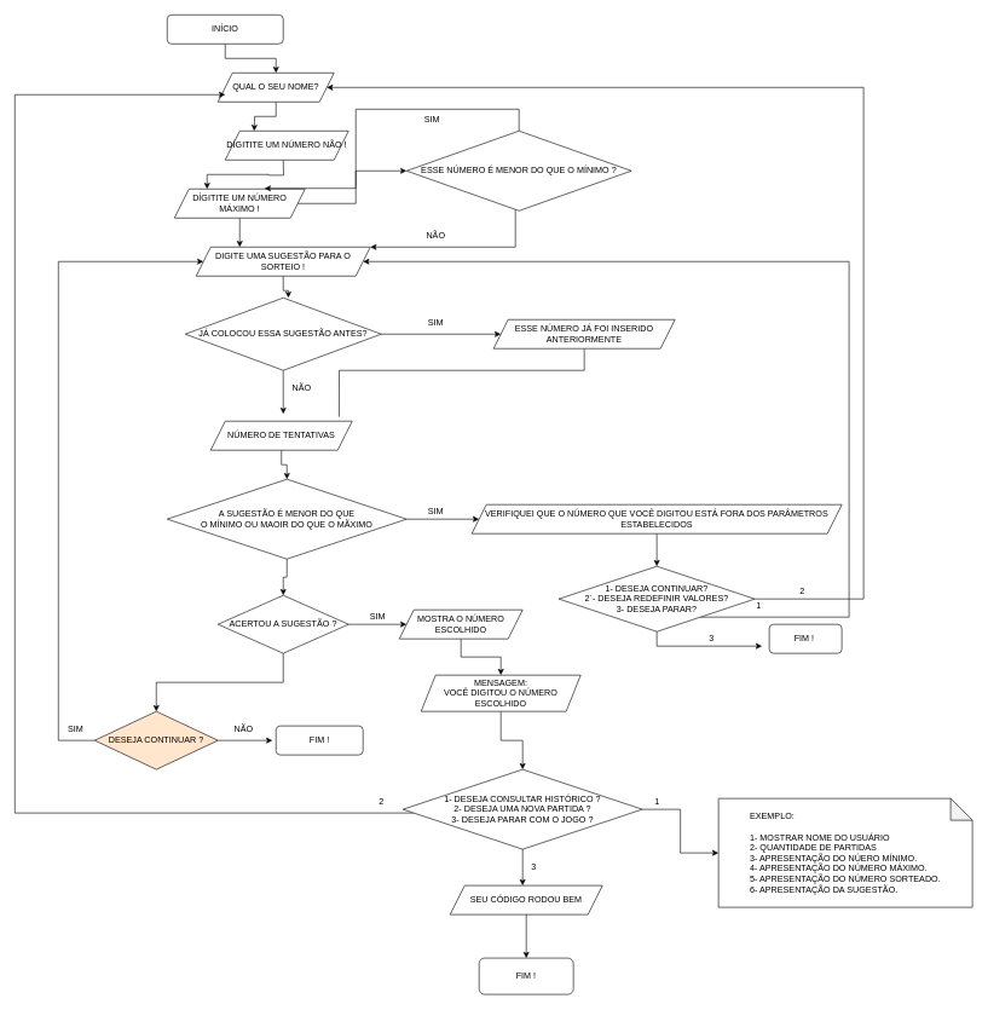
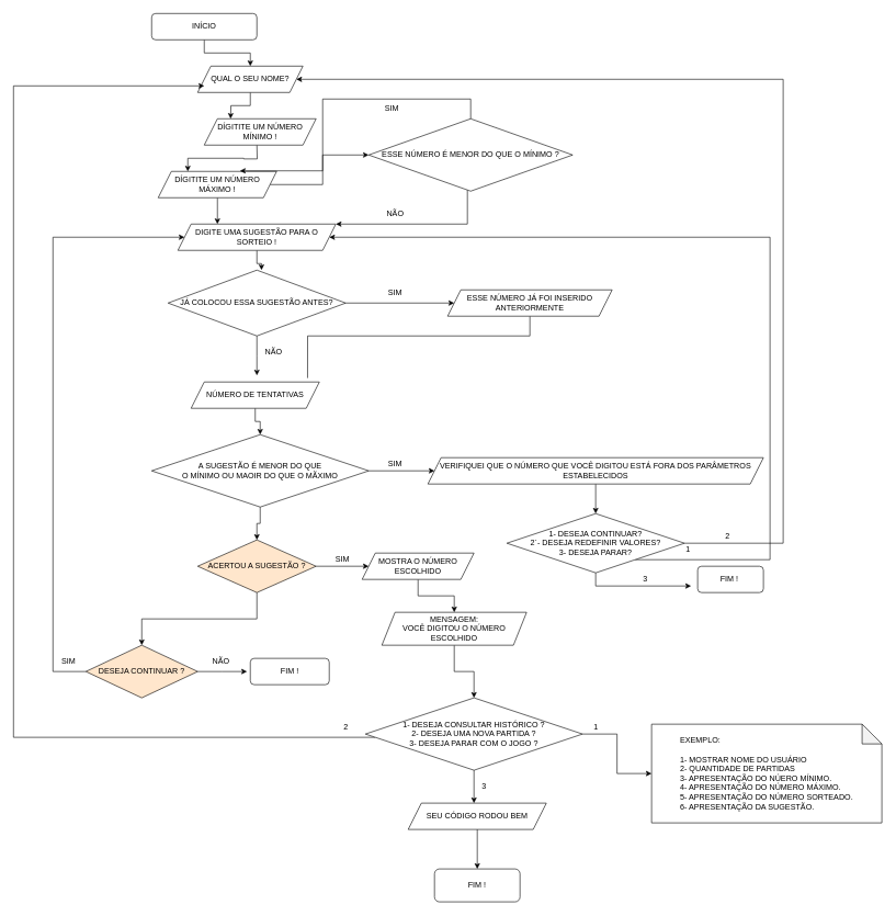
  <mxCell id="0" />
  <mxCell id="1" parent="0" />
  <mxCell id="2" style="edgeStyle=orthogonalEdgeStyle;rounded=0;orthogonalLoop=1;jettySize=auto;html=1;entryX=0.5;entryY=0;entryDx=0;entryDy=0;" parent="1" source="3" target="5" edge="1"><mxGeometry relative="1" as="geometry" /></mxCell>
  <mxCell id="3" value="INÍCIO" style="rounded=1;whiteSpace=wrap;html=1;" parent="1" vertex="1"><mxGeometry x="230" y="20" width="160" height="40" as="geometry" /></mxCell>
  <mxCell id="4" style="edgeStyle=orthogonalEdgeStyle;rounded=0;orthogonalLoop=1;jettySize=auto;html=1;entryX=0.25;entryY=0;entryDx=0;entryDy=0;" parent="1" source="5" edge="1"><mxGeometry relative="1" as="geometry"><mxPoint x="350" y="180" as="targetPoint" /></mxGeometry></mxCell>
  <mxCell id="5" value="QUAL O SEU NOME?" style="shape=parallelogram;perimeter=parallelogramPerimeter;whiteSpace=wrap;html=1;fixedSize=1;" parent="1" vertex="1"><mxGeometry x="300" y="100" width="160" height="40" as="geometry" /></mxCell>
  <mxCell id="6" style="edgeStyle=orthogonalEdgeStyle;rounded=0;orthogonalLoop=1;jettySize=auto;html=1;entryX=0.25;entryY=0;entryDx=0;entryDy=0;" parent="1" source="8" target="11" edge="1"><mxGeometry relative="1" as="geometry" /></mxCell>
  <mxCell id="7" style="edgeStyle=orthogonalEdgeStyle;rounded=0;orthogonalLoop=1;jettySize=auto;html=1;" edge="1" parent="1" source="8" target="63"><mxGeometry relative="1" as="geometry" /></mxCell>
  <mxCell id="8" value="DÍGITITE UM NÚMERO MÁXIMO !" style="shape=parallelogram;perimeter=parallelogramPerimeter;whiteSpace=wrap;html=1;fixedSize=1;" parent="1" vertex="1"><mxGeometry x="240" y="260" width="180" height="40" as="geometry" /></mxCell>
  <mxCell id="9" style="edgeStyle=orthogonalEdgeStyle;rounded=0;orthogonalLoop=1;jettySize=auto;html=1;entryX=0.25;entryY=0;entryDx=0;entryDy=0;" parent="1" target="8" edge="1"><mxGeometry relative="1" as="geometry"><mxPoint x="390" y="220" as="sourcePoint" /></mxGeometry></mxCell>
  <mxCell id="10" style="edgeStyle=orthogonalEdgeStyle;rounded=0;orthogonalLoop=1;jettySize=auto;html=1;entryX=0.526;entryY=0;entryDx=0;entryDy=0;entryPerimeter=0;" parent="1" source="11" target="15" edge="1"><mxGeometry relative="1" as="geometry" /></mxCell>
  <mxCell id="11" value="DIGITE UMA SUGESTÃO PARA O SORTEIO !" style="shape=parallelogram;perimeter=parallelogramPerimeter;whiteSpace=wrap;html=1;fixedSize=1;" parent="1" vertex="1"><mxGeometry x="270" width="240" height="40" as="geometry" y="340" /></mxCell>
- <mxCell id="12" value="DÍGITITE UM NÚMERO NÃO !" style="shape=parallelogram;perimeter=parallelogramPerimeter;whiteSpace=wrap;html=1;fixedSize=1;" parent="1" vertex="1"><mxGeometry x="310" y="180" width="170" height="40" as="geometry" /></mxCell>
+ <mxCell id="12" value="DÍGITITE UM NÚMERO MÍNIMO !" style="shape=parallelogram;perimeter=parallelogramPerimeter;whiteSpace=wrap;html=1;fixedSize=1;" parent="1" vertex="1"><mxGeometry x="310" y="180" width="170" height="40" as="geometry" /></mxCell>
  <mxCell id="13" style="edgeStyle=orthogonalEdgeStyle;rounded=0;orthogonalLoop=1;jettySize=auto;html=1;" parent="1" source="15" target="17" edge="1"><mxGeometry relative="1" as="geometry" /></mxCell>
  <mxCell id="14" style="edgeStyle=orthogonalEdgeStyle;rounded=0;orthogonalLoop=1;jettySize=auto;html=1;" parent="1" source="15" edge="1"><mxGeometry relative="1" as="geometry"><mxPoint x="390" y="570" as="targetPoint" /></mxGeometry></mxCell>
  <mxCell id="15" value="JÁ COLOCOU ESSA SUGESTÃO ANTES?" style="rhombus;whiteSpace=wrap;html=1;" parent="1" vertex="1"><mxGeometry x="255" y="410" width="270" height="100" as="geometry" /></mxCell>
  <mxCell id="16" style="edgeStyle=orthogonalEdgeStyle;rounded=0;orthogonalLoop=1;jettySize=auto;html=1;entryX=0.908;entryY=-0.15;entryDx=0;entryDy=0;entryPerimeter=0;endArrow=none;" parent="1" source="17" target="20" edge="1"><mxGeometry relative="1" as="geometry"><Array as="points"><mxPoint x="805" y="510" /><mxPoint x="467" y="510" /></Array></mxGeometry></mxCell>
  <mxCell id="17" value="ESSE NÚMERO JÁ FOI INSERIDO ANTERIORMENTE" style="shape=parallelogram;perimeter=parallelogramPerimeter;whiteSpace=wrap;html=1;fixedSize=1;" parent="1" vertex="1"><mxGeometry x="680" y="440" width="250" height="40" as="geometry" /></mxCell>
  <mxCell id="18" value="SIM" style="text;html=1;align=center;verticalAlign=middle;resizable=0;points=[];autosize=1;strokeColor=none;fillColor=none;" parent="1" vertex="1"><mxGeometry x="580" y="430" width="40" height="30" as="geometry" /></mxCell>
  <mxCell id="19" style="edgeStyle=orthogonalEdgeStyle;rounded=0;orthogonalLoop=1;jettySize=auto;html=1;" parent="1" source="20" target="24" edge="1"><mxGeometry relative="1" as="geometry" /></mxCell>
  <mxCell id="20" value="NÚMERO DE TENTATIVAS" style="shape=parallelogram;perimeter=parallelogramPerimeter;whiteSpace=wrap;html=1;fixedSize=1;" parent="1" vertex="1"><mxGeometry x="290" y="580" width="195" height="40" as="geometry" /></mxCell>
  <mxCell id="21" value="NÃO" style="text;html=1;align=center;verticalAlign=middle;resizable=0;points=[];autosize=1;strokeColor=none;fillColor=none;" parent="1" vertex="1"><mxGeometry x="390" y="520" width="50" height="30" as="geometry" /></mxCell>
  <mxCell id="22" style="edgeStyle=orthogonalEdgeStyle;rounded=0;orthogonalLoop=1;jettySize=auto;html=1;" parent="1" source="24" target="26" edge="1"><mxGeometry relative="1" as="geometry" /></mxCell>
  <mxCell id="23" style="edgeStyle=orthogonalEdgeStyle;rounded=0;orthogonalLoop=1;jettySize=auto;html=1;" parent="1" source="24" target="38" edge="1"><mxGeometry relative="1" as="geometry" /></mxCell>
  <mxCell id="24" value="A SUGESTÃO É MENOR DO QUE &lt;br&gt;O MÍNIMO OU MAOIR DO QUE O MÃXIMO" style="rhombus;whiteSpace=wrap;html=1;" parent="1" vertex="1"><mxGeometry x="230" y="660" width="330" height="110" as="geometry" /></mxCell>
  <mxCell id="25" style="edgeStyle=orthogonalEdgeStyle;rounded=0;orthogonalLoop=1;jettySize=auto;html=1;entryX=0.5;entryY=0;entryDx=0;entryDy=0;" parent="1" source="26" target="31" edge="1"><mxGeometry relative="1" as="geometry" /></mxCell>
  <mxCell id="26" value="VERIFIQUEI QUE O NÚMERO QUE VOCÊ DIGITOU ESTÁ FORA DOS PARÂMETROS ESTABELECIDOS" style="shape=parallelogram;perimeter=parallelogramPerimeter;whiteSpace=wrap;html=1;fixedSize=1;" parent="1" vertex="1"><mxGeometry x="650" y="695" width="510" height="40" as="geometry" /></mxCell>
  <mxCell id="27" value="SIM&lt;br&gt;" style="text;html=1;align=center;verticalAlign=middle;resizable=0;points=[];autosize=1;strokeColor=none;fillColor=none;" parent="1" vertex="1"><mxGeometry x="580" y="690" width="40" height="30" as="geometry" /></mxCell>
  <mxCell id="28" style="edgeStyle=orthogonalEdgeStyle;rounded=0;orthogonalLoop=1;jettySize=auto;html=1;" parent="1" source="31" target="5" edge="1"><mxGeometry relative="1" as="geometry"><Array as="points"><mxPoint x="1190" y="825" /><mxPoint x="1190" y="120" /></Array></mxGeometry></mxCell>
  <mxCell id="29" style="edgeStyle=orthogonalEdgeStyle;rounded=0;orthogonalLoop=1;jettySize=auto;html=1;" parent="1" source="31" edge="1"><mxGeometry relative="1" as="geometry"><mxPoint x="1050" y="890" as="targetPoint" /><Array as="points"><mxPoint x="905" y="890" /></Array></mxGeometry></mxCell>
  <mxCell id="30" style="edgeStyle=orthogonalEdgeStyle;rounded=0;orthogonalLoop=1;jettySize=auto;html=1;" parent="1" source="31" target="11" edge="1"><mxGeometry relative="1" as="geometry"><Array as="points"><mxPoint x="1170" y="850" /><mxPoint x="1170" y="360" /></Array></mxGeometry></mxCell>
  <mxCell id="31" value="1- DESEJA CONTINUAR?&lt;br&gt;2´- DESEJA REDEFINIR VALORES?&lt;br&gt;3- DESEJA PARAR?" style="rhombus;whiteSpace=wrap;html=1;" parent="1" vertex="1"><mxGeometry x="770" y="780" width="270" height="90" as="geometry" /></mxCell>
  <mxCell id="32" value="FIM !&amp;nbsp;" style="rounded=1;whiteSpace=wrap;html=1;" parent="1" vertex="1"><mxGeometry x="1060" y="860" width="100" height="40" as="geometry" /></mxCell>
  <mxCell id="33" value="3" style="text;html=1;align=center;verticalAlign=middle;resizable=0;points=[];autosize=1;strokeColor=none;fillColor=none;" parent="1" vertex="1"><mxGeometry x="965" y="865" width="30" height="30" as="geometry" /></mxCell>
  <mxCell id="34" value="2" style="text;html=1;align=center;verticalAlign=middle;resizable=0;points=[];autosize=1;strokeColor=none;fillColor=none;" parent="1" vertex="1"><mxGeometry x="1090" y="800" width="30" height="30" as="geometry" /></mxCell>
  <mxCell id="35" value="1" style="text;html=1;align=center;verticalAlign=middle;resizable=0;points=[];autosize=1;strokeColor=none;fillColor=none;" parent="1" vertex="1"><mxGeometry x="1030" y="820" width="30" height="30" as="geometry" /></mxCell>
  <mxCell id="36" style="edgeStyle=orthogonalEdgeStyle;rounded=0;orthogonalLoop=1;jettySize=auto;html=1;" parent="1" source="38" target="40" edge="1"><mxGeometry relative="1" as="geometry" /></mxCell>
  <mxCell id="37" style="edgeStyle=orthogonalEdgeStyle;rounded=0;orthogonalLoop=1;jettySize=auto;html=1;entryX=0.5;entryY=0;entryDx=0;entryDy=0;" parent="1" source="38" target="46" edge="1"><mxGeometry relative="1" as="geometry" /></mxCell>
- <mxCell id="38" value="ACERTOU A SUGESTÃO ?" style="rhombus;whiteSpace=wrap;html=1;" parent="1" vertex="1"><mxGeometry x="300" y="820" width="180" height="80" as="geometry" /></mxCell>
+ <mxCell id="38" value="ACERTOU A SUGESTÃO ?" style="rhombus;whiteSpace=wrap;html=1;fillColor=#ffe6cc;" parent="1" vertex="1"><mxGeometry x="300" y="820" width="180" height="80" as="geometry" /></mxCell>
  <mxCell id="39" style="edgeStyle=orthogonalEdgeStyle;rounded=0;orthogonalLoop=1;jettySize=auto;html=1;entryX=0.5;entryY=0;entryDx=0;entryDy=0;" parent="1" source="40" target="43" edge="1"><mxGeometry relative="1" as="geometry" /></mxCell>
  <mxCell id="40" value="MOSTRA O NÚMERO ESCOLHIDO" style="shape=parallelogram;perimeter=parallelogramPerimeter;whiteSpace=wrap;html=1;fixedSize=1;" parent="1" vertex="1"><mxGeometry x="550" y="840" width="170" height="40" as="geometry" /></mxCell>
  <mxCell id="41" value="SIM" style="text;html=1;align=center;verticalAlign=middle;resizable=0;points=[];autosize=1;strokeColor=none;fillColor=none;" parent="1" vertex="1"><mxGeometry x="500" y="835" width="40" height="30" as="geometry" /></mxCell>
  <mxCell id="42" style="edgeStyle=orthogonalEdgeStyle;rounded=0;orthogonalLoop=1;jettySize=auto;html=1;entryX=0.5;entryY=0;entryDx=0;entryDy=0;" parent="1" source="43" target="51" edge="1"><mxGeometry relative="1" as="geometry" /></mxCell>
  <mxCell id="43" value="MENSAGEM: &lt;br&gt;VOCÊ DIGITOU O NÚMERO ESCOLHIDO" style="shape=parallelogram;perimeter=parallelogramPerimeter;whiteSpace=wrap;html=1;fixedSize=1;" parent="1" vertex="1"><mxGeometry x="580" y="930" width="220" height="50" as="geometry" /></mxCell>
  <mxCell id="44" style="edgeStyle=orthogonalEdgeStyle;rounded=0;orthogonalLoop=1;jettySize=auto;html=1;entryX=0;entryY=0.5;entryDx=0;entryDy=0;" parent="1" source="46" edge="1"><mxGeometry relative="1" as="geometry"><mxPoint x="375" y="1020" as="targetPoint" /></mxGeometry></mxCell>
  <mxCell id="45" style="edgeStyle=orthogonalEdgeStyle;rounded=0;orthogonalLoop=1;jettySize=auto;html=1;" parent="1" source="46" target="11" edge="1"><mxGeometry relative="1" as="geometry"><Array as="points"><mxPoint x="80" y="1020" /><mxPoint x="80" y="360" /></Array></mxGeometry></mxCell>
  <mxCell id="46" value="DESEJA CONTINUAR ?" style="rhombus;whiteSpace=wrap;html=1;fillColor=#ffe6cc;" parent="1" vertex="1"><mxGeometry x="130" y="980" width="170" height="80" as="geometry" /></mxCell>
  <mxCell id="47" value="NÃO" style="text;html=1;align=center;verticalAlign=middle;resizable=0;points=[];autosize=1;strokeColor=none;fillColor=none;" parent="1" vertex="1"><mxGeometry x="310" y="990" width="50" height="30" as="geometry" /></mxCell>
  <mxCell id="48" value="FIM !" style="rounded=1;whiteSpace=wrap;html=1;" parent="1" vertex="1"><mxGeometry x="380" y="1000" width="120" height="40" as="geometry" /></mxCell>
  <mxCell id="49" style="edgeStyle=orthogonalEdgeStyle;rounded=0;orthogonalLoop=1;jettySize=auto;html=1;" parent="1" source="51" target="52" edge="1"><mxGeometry relative="1" as="geometry" /></mxCell>
  <mxCell id="50" style="edgeStyle=orthogonalEdgeStyle;rounded=0;orthogonalLoop=1;jettySize=auto;html=1;" parent="1" edge="1"><mxGeometry relative="1" as="geometry"><mxPoint x="570" y="1120" as="sourcePoint" /><mxPoint x="310" y="130" as="targetPoint" /><Array as="points"><mxPoint x="20" y="1120" /><mxPoint x="20" y="130" /></Array></mxGeometry></mxCell>
  <mxCell id="51" value="1- DESEJA CONSULTAR HISTÓRICO ?&lt;br&gt;2- DESEJA UMA NOVA PARTIDA ?&lt;br&gt;3- DESEJA PARAR COM O JOGO ?" style="rhombus;whiteSpace=wrap;html=1;" parent="1" vertex="1"><mxGeometry x="555" y="1060" width="330" height="110" as="geometry" /></mxCell>
  <mxCell id="52" value="&lt;div style=&quot;text-align: justify;&quot;&gt;&lt;span style=&quot;background-color: initial;&quot;&gt;EXEMPLO:&lt;/span&gt;&lt;/div&gt;&lt;div style=&quot;text-align: justify;&quot;&gt;&lt;br&gt;&lt;/div&gt;&lt;div style=&quot;text-align: justify;&quot;&gt;&lt;span style=&quot;background-color: initial;&quot;&gt;1- MOSTRAR NOME DO USUÁRIO&lt;/span&gt;&lt;/div&gt;&lt;div style=&quot;text-align: justify;&quot;&gt;&lt;span style=&quot;background-color: initial;&quot;&gt;2- QUANTIDADE DE PARTIDAS&lt;/span&gt;&lt;/div&gt;&lt;div style=&quot;text-align: justify;&quot;&gt;&lt;span style=&quot;background-color: initial;&quot;&gt;3- APRESENTAÇÃO DO NÚERO MÍNIMO.&lt;/span&gt;&lt;/div&gt;&lt;div style=&quot;text-align: justify;&quot;&gt;&lt;span style=&quot;background-color: initial;&quot;&gt;4- APRESENTAÇÃO DO NÚMERO MÁXIMO.&lt;/span&gt;&lt;/div&gt;&lt;div style=&quot;text-align: justify;&quot;&gt;&lt;span style=&quot;background-color: initial;&quot;&gt;5- APRESENTAÇÃO DO NÚMERO SORTEADO.&lt;/span&gt;&lt;/div&gt;&lt;div style=&quot;text-align: justify;&quot;&gt;&lt;span style=&quot;background-color: initial;&quot;&gt;6- APRESENTAÇÃO DA SUGESTÃO.&lt;/span&gt;&lt;/div&gt;" style="shape=note;whiteSpace=wrap;html=1;backgroundOutline=1;darkOpacity=0.05;" parent="1" vertex="1"><mxGeometry x="990" y="1100" width="350" height="150" as="geometry" /></mxCell>
  <mxCell id="53" value="SIM&amp;nbsp;" style="text;html=1;align=center;verticalAlign=middle;resizable=0;points=[];autosize=1;strokeColor=none;fillColor=none;" parent="1" vertex="1"><mxGeometry x="80" y="990" width="50" height="30" as="geometry" /></mxCell>
  <mxCell id="54" value="3" style="text;html=1;align=center;verticalAlign=middle;resizable=0;points=[];autosize=1;strokeColor=none;fillColor=none;" parent="1" vertex="1"><mxGeometry x="720" y="1180" width="30" height="30" as="geometry" /></mxCell>
  <mxCell id="55" value="2" style="text;html=1;align=center;verticalAlign=middle;resizable=0;points=[];autosize=1;strokeColor=none;fillColor=none;" parent="1" vertex="1"><mxGeometry x="510" y="1090" width="30" height="30" as="geometry" /></mxCell>
  <mxCell id="56" style="edgeStyle=orthogonalEdgeStyle;rounded=0;orthogonalLoop=1;jettySize=auto;html=1;entryX=0.5;entryY=0;entryDx=0;entryDy=0;" parent="1" source="57" target="60" edge="1"><mxGeometry relative="1" as="geometry" /></mxCell>
  <mxCell id="57" value="SEU CÓDIGO RODOU BEM" style="shape=parallelogram;perimeter=parallelogramPerimeter;whiteSpace=wrap;html=1;fixedSize=1;" parent="1" vertex="1"><mxGeometry x="620" y="1220" width="210" height="40" as="geometry" /></mxCell>
  <mxCell id="58" value="" style="endArrow=classic;html=1;rounded=0;" parent="1" source="51" edge="1"><mxGeometry width="50" height="50" relative="1" as="geometry"><mxPoint x="640" y="1210" as="sourcePoint" /><mxPoint x="720" y="1220" as="targetPoint" /></mxGeometry></mxCell>
  <mxCell id="59" value="1" style="text;html=1;align=center;verticalAlign=middle;resizable=0;points=[];autosize=1;strokeColor=none;fillColor=none;" parent="1" vertex="1"><mxGeometry x="890" y="1090" width="30" height="30" as="geometry" /></mxCell>
  <mxCell id="60" value="FIM !" style="rounded=1;whiteSpace=wrap;html=1;" parent="1" vertex="1"><mxGeometry x="660" y="1320" width="130" height="50" as="geometry" /></mxCell>
  <mxCell id="61" style="edgeStyle=orthogonalEdgeStyle;rounded=0;orthogonalLoop=1;jettySize=auto;html=1;entryX=1;entryY=0;entryDx=0;entryDy=0;" edge="1" parent="1" source="63" target="11"><mxGeometry relative="1" as="geometry"><Array as="points"><mxPoint x="710" y="340" /></Array></mxGeometry></mxCell>
  <mxCell id="62" style="edgeStyle=orthogonalEdgeStyle;rounded=0;orthogonalLoop=1;jettySize=auto;html=1;entryX=0.69;entryY=-0.022;entryDx=0;entryDy=0;entryPerimeter=0;" edge="1" parent="1" source="63" target="8"><mxGeometry relative="1" as="geometry"><Array as="points"><mxPoint x="715" y="150" /><mxPoint x="490" y="150" /><mxPoint x="490" y="259" /></Array></mxGeometry></mxCell>
  <mxCell id="63" value="ESSE NÚMERO É MENOR DO QUE O MÍNIMO ?" style="rhombus;whiteSpace=wrap;html=1;" vertex="1" parent="1"><mxGeometry x="560" y="180" width="310" height="110" as="geometry" /></mxCell>
  <mxCell id="64" value="NÃO" style="text;html=1;align=center;verticalAlign=middle;resizable=0;points=[];autosize=1;strokeColor=none;fillColor=none;" vertex="1" parent="1"><mxGeometry x="575" y="310" width="50" height="30" as="geometry" /></mxCell>
  <mxCell id="65" value="SIM" style="text;html=1;align=center;verticalAlign=middle;resizable=0;points=[];autosize=1;strokeColor=none;fillColor=none;" vertex="1" parent="1"><mxGeometry x="575" y="150" width="40" height="30" as="geometry" /></mxCell>
